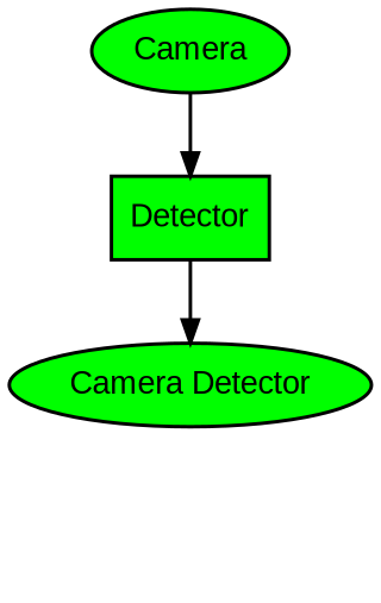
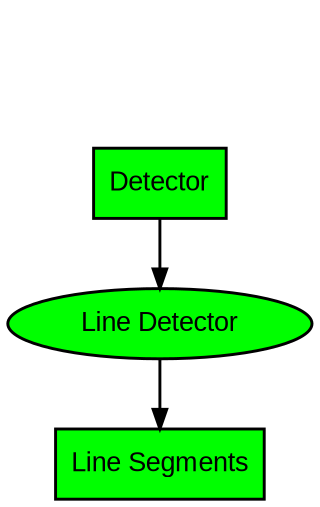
  digraph {
    fontname="Liberation Sans"
    node [fillcolor=green fontname="Liberation Sans" penwidth=1.5 shape=ellipse style=filled]
    edge [fontname="Liberation Sans" penwidth=1.5]
-   n1 [label=Camera]
    n2 [label=Detector shape=box]
-   n3 [label="Camera Detector"]
-   n1 -> n2
+   n3 [label="Line Detector"]
+   n4 [label="Line Segments" shape=box]
    n2 -> n3
+   n3 -> n4
  }
